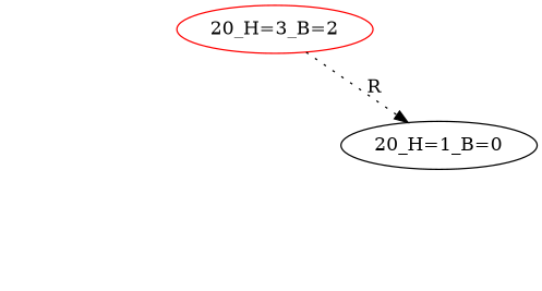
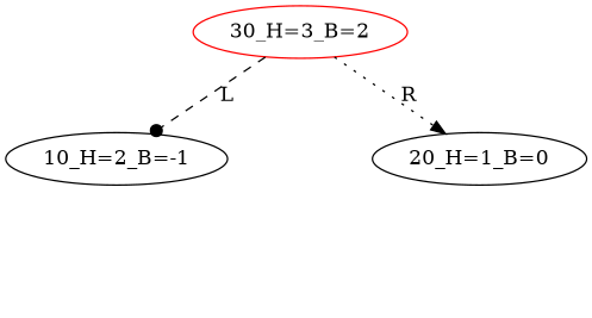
  digraph {
    edge [style=invis]
-   "30_H=3_B=2" [color=red label="20_H=3_B=2"]
+   "30_H=3_B=2" [color=red]
+   "10_H=2_B=-1"
    HD0 [style=invis]
    "20_H=1_B=0"
    HD1 [style=invis]
+   "30_H=3_B=2" -> "10_H=2_B=-1" [arrowhead=dot label=L style=dashed]
    "30_H=3_B=2" -> HD0 [label=L]
    "30_H=3_B=2" -> "20_H=1_B=0" [arrowhead=normal label=R style=dotted]
+   "10_H=2_B=-1" -> HD1 [label=L]
  }
